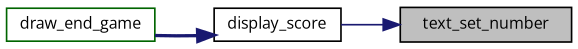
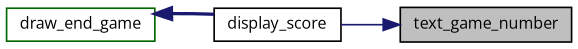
  digraph {
    fontname="Open Sans"
    rankdir=RL
    node [color=black fillcolor=white fontname="Open Sans" fontsize=10 shape=record style=filled]
    edge [color=midnightblue dir=back fontname="Open Sans" fontsize=10 labelfontname=Helvetica labelfontsize=10]
-   n1 [fillcolor=grey75 fontcolor=black height=0.2 label=text_set_number width=0.4]
+   n1 [fillcolor=grey75 fontcolor=black height=0.2 label=text_game_number width=0.4]
    n2 [height=0.2 label=display_score width=0.4]
    n3 [color=darkgreen height=0.2 label=draw_end_game width=0.4]
    n1 -> n2 [style=solid]
-   n2 -> n3 [style=bold]
+   n3 -> n2 [style=bold]
  }
